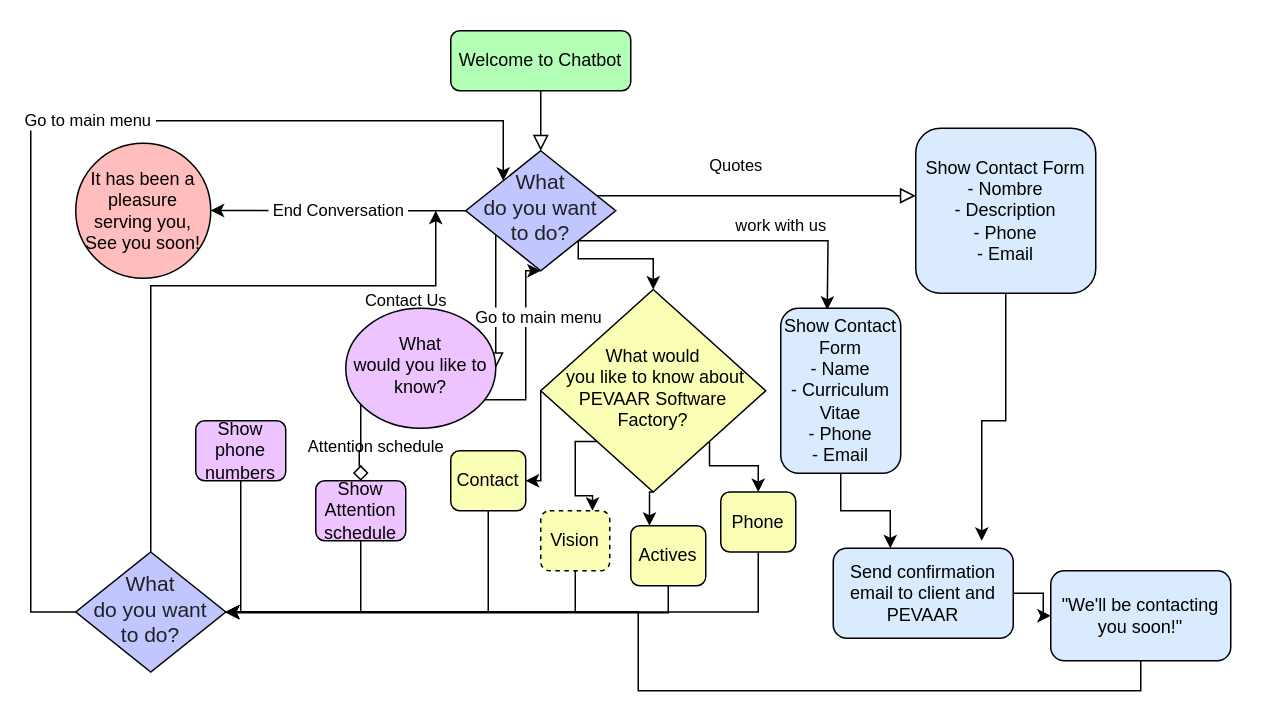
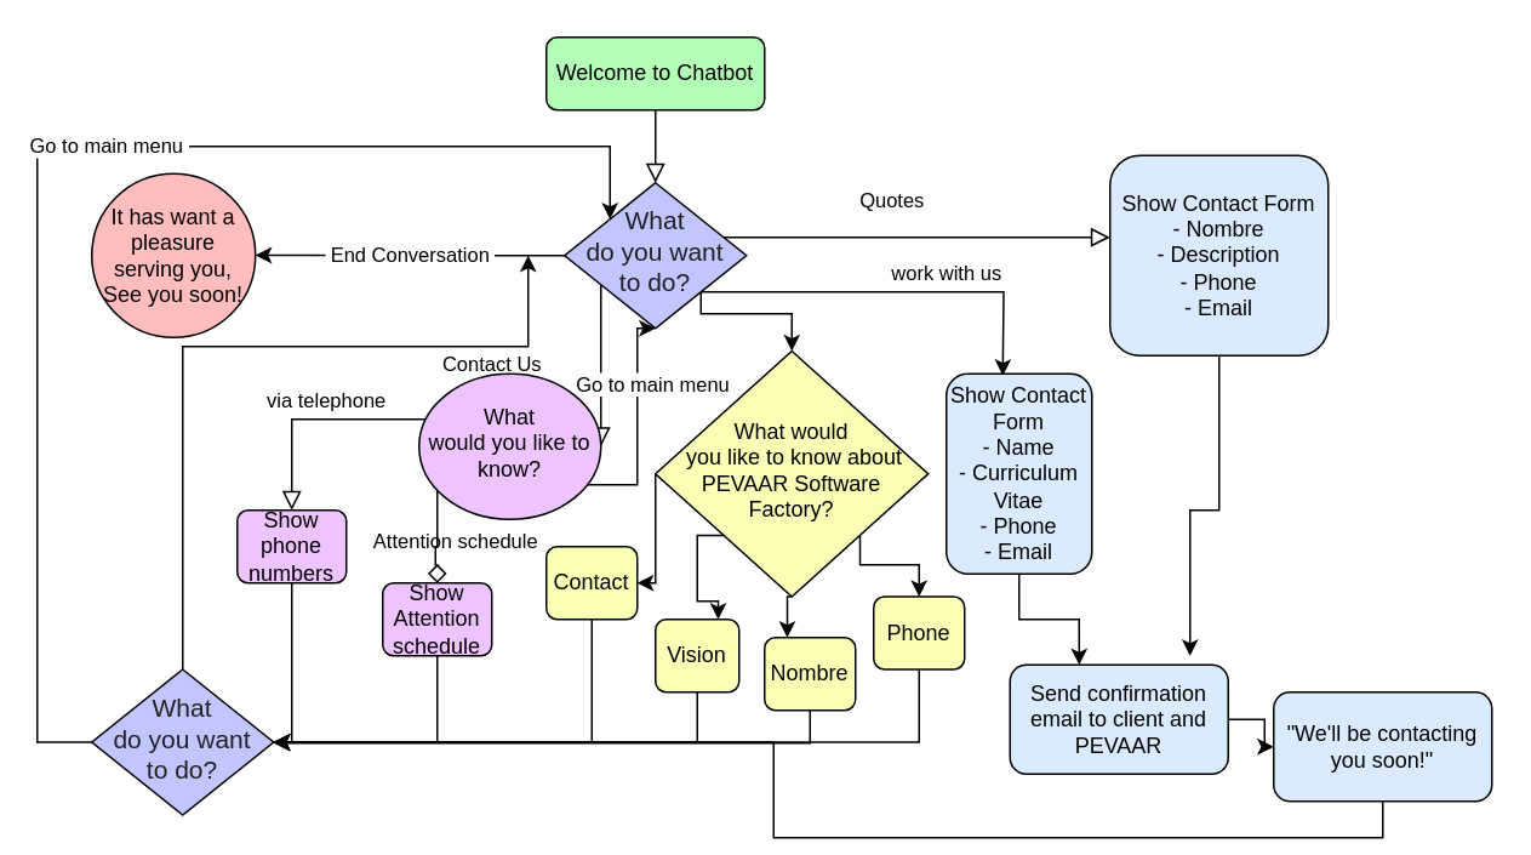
  <mxCell id="0" />
  <mxCell id="1" parent="0" />
  <mxCell id="2" value="" style="rounded=0;html=1;jettySize=auto;orthogonalLoop=1;fontSize=11;endArrow=block;endFill=0;endSize=8;strokeWidth=1;shadow=0;labelBackgroundColor=none;edgeStyle=orthogonalEdgeStyle;" edge="1" parent="1" source="3" target="9"><mxGeometry relative="1" as="geometry" /></mxCell>
  <mxCell id="3" value="Welcome to Chatbot" style="rounded=1;whiteSpace=wrap;html=1;fontSize=12;glass=0;strokeWidth=1;shadow=0;fillColor=#B3FFB5;" vertex="1" parent="1"><mxGeometry x="300" y="20" width="120" height="40" as="geometry" /></mxCell>
  <mxCell id="4" value="&amp;nbsp;Contact Us&amp;nbsp;" style="rounded=0;html=1;jettySize=auto;orthogonalLoop=1;fontSize=11;endArrow=block;endFill=0;endSize=8;strokeWidth=1;shadow=0;labelBackgroundColor=none;edgeStyle=orthogonalEdgeStyle;entryX=1;entryY=0.5;entryDx=0;entryDy=0;" edge="1" parent="1" source="9" target="16"><mxGeometry x="-0.011" y="-60" relative="1" as="geometry"><mxPoint as="offset" /><mxPoint x="360" y="220" as="targetPoint" /><Array as="points"><mxPoint x="330" y="200" /><mxPoint x="330" y="200" /></Array></mxGeometry></mxCell>
  <mxCell id="5" value="Quotes" style="edgeStyle=orthogonalEdgeStyle;rounded=0;html=1;jettySize=auto;orthogonalLoop=1;fontSize=11;endArrow=block;endFill=0;endSize=8;strokeWidth=1;shadow=0;labelBackgroundColor=none;" edge="1" parent="1" source="9" target="11"><mxGeometry x="-0.125" y="20" relative="1" as="geometry"><mxPoint x="-1" as="offset" /><Array as="points"><mxPoint x="540" y="130" /><mxPoint x="540" y="130" /></Array></mxGeometry></mxCell>
  <mxCell id="6" value="&amp;nbsp;End Conversation&amp;nbsp;" style="edgeStyle=orthogonalEdgeStyle;rounded=0;orthogonalLoop=1;jettySize=auto;html=1;exitX=0;exitY=0.5;exitDx=0;exitDy=0;" edge="1" parent="1" source="9"><mxGeometry relative="1" as="geometry"><mxPoint x="140" y="139.824" as="targetPoint" /></mxGeometry></mxCell>
  <mxCell id="7" value="work with us" style="edgeStyle=orthogonalEdgeStyle;rounded=0;orthogonalLoop=1;jettySize=auto;html=1;exitX=1;exitY=1;exitDx=0;exitDy=0;entryX=0.675;entryY=-0.1;entryDx=0;entryDy=0;entryPerimeter=0;" edge="1" parent="1" source="9"><mxGeometry x="0.274" y="10" relative="1" as="geometry"><mxPoint x="551" y="206" as="targetPoint" /><mxPoint as="offset" /></mxGeometry></mxCell>
  <mxCell id="8" style="edgeStyle=orthogonalEdgeStyle;rounded=0;orthogonalLoop=1;jettySize=auto;html=1;exitX=1;exitY=1;exitDx=0;exitDy=0;entryX=0.5;entryY=0;entryDx=0;entryDy=0;" edge="1" parent="1" source="9" target="34"><mxGeometry relative="1" as="geometry"><Array as="points"><mxPoint x="385" y="172" /><mxPoint x="435" y="172" /></Array></mxGeometry></mxCell>
  <mxCell id="9" value="&lt;font style=&quot;font-size: 14px;&quot;&gt;&lt;span style=&quot;color: rgb(32, 33, 36); font-family: arial, sans-serif; text-align: left;&quot;&gt;What &lt;br&gt;do you want to do?&lt;/span&gt;&lt;/font&gt;" style="rhombus;whiteSpace=wrap;html=1;shadow=0;fontFamily=Helvetica;fontSize=12;align=center;strokeWidth=1;spacing=6;spacingTop=-4;fillColor=#C2C6FF;" vertex="1" parent="1"><mxGeometry x="310" y="100" width="100" height="80" as="geometry" /></mxCell>
  <mxCell id="10" value="" style="edgeStyle=orthogonalEdgeStyle;rounded=0;orthogonalLoop=1;jettySize=auto;html=1;entryX=0.825;entryY=-0.083;entryDx=0;entryDy=0;entryPerimeter=0;" edge="1" parent="1" source="11" target="23"><mxGeometry relative="1" as="geometry"><mxPoint x="640" y="340" as="targetPoint" /></mxGeometry></mxCell>
  <mxCell id="11" value="Show Contact Form&lt;br&gt;- Nombre&lt;br&gt;- Description&lt;br&gt;- Phone&lt;br&gt;- Email" style="rounded=1;whiteSpace=wrap;html=1;fontSize=12;glass=0;strokeWidth=1;shadow=0;fillColor=#DBEBFF;" vertex="1" parent="1"><mxGeometry x="610" y="85" width="120" height="110" as="geometry" /></mxCell>
+ <mxCell id="12" value="&lt;div&gt;&lt;/div&gt;&lt;span style=&quot;background-color: initial;&quot;&gt;via telephone&lt;/span&gt;&amp;nbsp;&amp;nbsp;" style="rounded=0;html=1;jettySize=auto;orthogonalLoop=1;fontSize=11;endArrow=block;endFill=0;endSize=8;strokeWidth=1;shadow=0;labelBackgroundColor=none;edgeStyle=orthogonalEdgeStyle;" edge="1" parent="1" source="16" target="19"><mxGeometry x="-0.153" y="-10" relative="1" as="geometry"><mxPoint as="offset" /><Array as="points"><mxPoint x="160" y="230" /></Array></mxGeometry></mxCell>
  <mxCell id="13" value="&amp;nbsp;Attention schedule&amp;nbsp;" style="edgeStyle=orthogonalEdgeStyle;rounded=0;html=1;jettySize=auto;orthogonalLoop=1;fontSize=11;endArrow=diamond;endFill=0;endSize=8;strokeWidth=1;shadow=0;labelBackgroundColor=none;entryX=0.5;entryY=0;entryDx=0;entryDy=0;" edge="1" parent="1" source="16" target="21"><mxGeometry x="0.072" y="10" relative="1" as="geometry"><mxPoint as="offset" /><mxPoint x="410" y="260" as="sourcePoint" /><mxPoint x="220" y="300" as="targetPoint" /><Array as="points"><mxPoint x="240" y="300" /><mxPoint x="239" y="300" /><mxPoint x="239" y="310" /><mxPoint x="240" y="310" /></Array></mxGeometry></mxCell>
  <mxCell id="14" style="edgeStyle=orthogonalEdgeStyle;rounded=0;orthogonalLoop=1;jettySize=auto;html=1;exitX=0.84;exitY=0.325;exitDx=0;exitDy=0;exitPerimeter=0;entryX=0.5;entryY=1;entryDx=0;entryDy=0;" edge="1" parent="1" source="16" target="9"><mxGeometry relative="1" as="geometry"><Array as="points"><mxPoint x="314" y="266" /><mxPoint x="350" y="266" /><mxPoint x="350" y="180" /></Array><mxPoint x="370" y="210" as="targetPoint" /></mxGeometry></mxCell>
  <mxCell id="15" value="Go to main menu&amp;nbsp;" style="edgeLabel;html=1;align=center;verticalAlign=middle;resizable=0;points=[];" vertex="1" connectable="0" parent="14"><mxGeometry x="-0.038" y="2" relative="1" as="geometry"><mxPoint x="11.96" y="-47" as="offset" /></mxGeometry></mxCell>
  <mxCell id="16" value="What &lt;br&gt;would you like to know?" style="ellipse;whiteSpace=wrap;html=1;shadow=0;fontFamily=Helvetica;fontSize=12;align=center;strokeWidth=1;spacing=6;spacingTop=-4;fillColor=#EDC4FF;" vertex="1" parent="1"><mxGeometry x="230" y="205" width="100" height="80" as="geometry" /></mxCell>
  <mxCell id="17" value="&amp;nbsp;Go to main menu&amp;nbsp;" style="edgeStyle=orthogonalEdgeStyle;rounded=0;orthogonalLoop=1;jettySize=auto;html=1;exitX=0;exitY=0.5;exitDx=0;exitDy=0;entryX=0;entryY=0;entryDx=0;entryDy=0;" edge="1" parent="1" source="27" target="9"><mxGeometry x="0.11" relative="1" as="geometry"><Array as="points"><mxPoint x="20" y="408" /><mxPoint x="20" y="80" /><mxPoint x="335" y="80" /></Array><mxPoint as="offset" /></mxGeometry></mxCell>
  <mxCell id="18" style="edgeStyle=orthogonalEdgeStyle;rounded=0;orthogonalLoop=1;jettySize=auto;html=1;exitX=0.5;exitY=1;exitDx=0;exitDy=0;entryX=1;entryY=0.5;entryDx=0;entryDy=0;" edge="1" parent="1" source="19" target="27"><mxGeometry relative="1" as="geometry"><Array as="points"><mxPoint x="160" y="408" /></Array></mxGeometry></mxCell>
  <mxCell id="19" value="Show phone numbers" style="rounded=1;whiteSpace=wrap;html=1;fontSize=12;glass=0;strokeWidth=1;shadow=0;fillColor=#EDC4FF;" vertex="1" parent="1"><mxGeometry x="130" y="280" width="60" height="40" as="geometry" /></mxCell>
  <mxCell id="20" style="edgeStyle=orthogonalEdgeStyle;rounded=0;orthogonalLoop=1;jettySize=auto;html=1;exitX=0.5;exitY=1;exitDx=0;exitDy=0;entryX=1;entryY=0.5;entryDx=0;entryDy=0;" edge="1" parent="1" source="21" target="27"><mxGeometry relative="1" as="geometry" /></mxCell>
  <mxCell id="21" value="Show&lt;br&gt;Attention schedule" style="rounded=1;whiteSpace=wrap;html=1;fontSize=12;glass=0;strokeWidth=1;shadow=0;fillColor=#EDC4FF;" vertex="1" parent="1"><mxGeometry x="210" y="320" width="60" height="40" as="geometry" /></mxCell>
  <mxCell id="22" value="" style="edgeStyle=orthogonalEdgeStyle;rounded=0;orthogonalLoop=1;jettySize=auto;html=1;" edge="1" parent="1" source="23" target="25"><mxGeometry relative="1" as="geometry" /></mxCell>
  <mxCell id="23" value="Send confirmation email to client and PEVAAR" style="whiteSpace=wrap;html=1;rounded=1;shadow=0;strokeWidth=1;glass=0;fillColor=#DBEBFF;" vertex="1" parent="1"><mxGeometry x="555" y="365" width="120" height="60" as="geometry" /></mxCell>
  <mxCell id="24" style="edgeStyle=orthogonalEdgeStyle;rounded=0;orthogonalLoop=1;jettySize=auto;html=1;exitX=0.5;exitY=1;exitDx=0;exitDy=0;entryX=1;entryY=0.5;entryDx=0;entryDy=0;" edge="1" parent="1" source="25" target="27"><mxGeometry relative="1" as="geometry" /></mxCell>
  <mxCell id="25" value="&lt;div&gt;&lt;span style=&quot;background-color: initial;&quot;&gt;&quot;We'll be contacting you soon!&quot;&lt;/span&gt;&lt;br&gt;&lt;/div&gt;" style="whiteSpace=wrap;html=1;rounded=1;shadow=0;strokeWidth=1;glass=0;fillColor=#DBEBFF;" vertex="1" parent="1"><mxGeometry x="700" y="380" width="120" height="60" as="geometry" /></mxCell>
  <mxCell id="26" style="edgeStyle=orthogonalEdgeStyle;rounded=0;orthogonalLoop=1;jettySize=auto;html=1;exitX=0.5;exitY=0;exitDx=0;exitDy=0;" edge="1" parent="1" source="27"><mxGeometry relative="1" as="geometry"><mxPoint x="290" y="140" as="targetPoint" /><Array as="points"><mxPoint x="100" y="190" /><mxPoint x="290" y="190" /></Array></mxGeometry></mxCell>
  <mxCell id="27" value="&lt;span style=&quot;color: rgb(32, 33, 36); font-family: arial, sans-serif; font-size: 14px; text-align: left;&quot;&gt;What&lt;/span&gt;&lt;br style=&quot;color: rgb(32, 33, 36); font-family: arial, sans-serif; font-size: 14px; text-align: left;&quot;&gt;&lt;span style=&quot;color: rgb(32, 33, 36); font-family: arial, sans-serif; font-size: 14px; text-align: left;&quot;&gt;do you want to do?&lt;/span&gt;" style="rhombus;whiteSpace=wrap;html=1;shadow=0;fontFamily=Helvetica;fontSize=12;align=center;strokeWidth=1;spacing=6;spacingTop=-4;fillColor=#C2C6FF;" vertex="1" parent="1"><mxGeometry x="50" y="367.5" width="100" height="80" as="geometry" /></mxCell>
  <mxCell id="28" style="edgeStyle=orthogonalEdgeStyle;rounded=0;orthogonalLoop=1;jettySize=auto;html=1;exitX=0.5;exitY=1;exitDx=0;exitDy=0;entryX=0.317;entryY=0;entryDx=0;entryDy=0;entryPerimeter=0;" edge="1" parent="1" source="29" target="23"><mxGeometry relative="1" as="geometry"><mxPoint x="540" y="330" as="targetPoint" /></mxGeometry></mxCell>
  <mxCell id="29" value="Show Contact Form&lt;br&gt;- Name&lt;br&gt;- Curriculum Vitae&lt;br&gt;- Phone&lt;br&gt;- Email" style="rounded=1;whiteSpace=wrap;html=1;fontSize=12;glass=0;strokeWidth=1;shadow=0;fillColor=#DBEBFF;" vertex="1" parent="1"><mxGeometry x="520" y="205" width="80" height="110" as="geometry" /></mxCell>
  <mxCell id="30" style="edgeStyle=orthogonalEdgeStyle;rounded=0;orthogonalLoop=1;jettySize=auto;html=1;exitX=0.5;exitY=1;exitDx=0;exitDy=0;entryX=0.25;entryY=0;entryDx=0;entryDy=0;" edge="1" parent="1" source="34" target="40"><mxGeometry relative="1" as="geometry" /></mxCell>
  <mxCell id="31" style="edgeStyle=orthogonalEdgeStyle;rounded=0;orthogonalLoop=1;jettySize=auto;html=1;exitX=1;exitY=1;exitDx=0;exitDy=0;entryX=0.5;entryY=0;entryDx=0;entryDy=0;" edge="1" parent="1" source="34" target="42"><mxGeometry relative="1" as="geometry"><Array as="points"><mxPoint x="472" y="310" /><mxPoint x="505" y="310" /></Array></mxGeometry></mxCell>
  <mxCell id="32" style="edgeStyle=orthogonalEdgeStyle;rounded=0;orthogonalLoop=1;jettySize=auto;html=1;exitX=0;exitY=1;exitDx=0;exitDy=0;entryX=0.75;entryY=0;entryDx=0;entryDy=0;" edge="1" parent="1" source="34" target="38"><mxGeometry relative="1" as="geometry"><mxPoint x="397.2" y="330" as="targetPoint" /><Array as="points"><mxPoint x="383" y="294" /><mxPoint x="383" y="330" /><mxPoint x="394" y="330" /></Array></mxGeometry></mxCell>
  <mxCell id="33" style="edgeStyle=orthogonalEdgeStyle;rounded=0;orthogonalLoop=1;jettySize=auto;html=1;exitX=0;exitY=0.5;exitDx=0;exitDy=0;entryX=1;entryY=0.5;entryDx=0;entryDy=0;" edge="1" parent="1" source="34" target="36"><mxGeometry relative="1" as="geometry"><Array as="points"><mxPoint x="360" y="320" /></Array></mxGeometry></mxCell>
  <mxCell id="34" value="What would&lt;br&gt;&amp;nbsp;you like to know about PEVAAR Software Factory?" style="rhombus;whiteSpace=wrap;html=1;shadow=0;fontFamily=Helvetica;fontSize=12;align=center;strokeWidth=1;spacing=6;spacingTop=-4;fillColor=#FAFFB5;" vertex="1" parent="1"><mxGeometry x="360" y="192.5" width="150" height="135" as="geometry" /></mxCell>
  <mxCell id="35" style="edgeStyle=orthogonalEdgeStyle;rounded=0;orthogonalLoop=1;jettySize=auto;html=1;exitX=0.5;exitY=1;exitDx=0;exitDy=0;entryX=1;entryY=0.5;entryDx=0;entryDy=0;" edge="1" parent="1" source="36" target="27"><mxGeometry relative="1" as="geometry" /></mxCell>
  <mxCell id="36" value="Contact" style="rounded=1;whiteSpace=wrap;html=1;fontSize=12;glass=0;strokeWidth=1;shadow=0;fillColor=#FAFFB5;" vertex="1" parent="1"><mxGeometry x="300" y="300" width="50" height="40" as="geometry" /></mxCell>
  <mxCell id="37" style="edgeStyle=orthogonalEdgeStyle;rounded=0;orthogonalLoop=1;jettySize=auto;html=1;exitX=0.5;exitY=1;exitDx=0;exitDy=0;entryX=1;entryY=0.5;entryDx=0;entryDy=0;" edge="1" parent="1" source="38" target="27"><mxGeometry relative="1" as="geometry" /></mxCell>
- <mxCell id="38" value="Vision" style="rounded=1;whiteSpace=wrap;html=1;fontSize=12;glass=0;strokeWidth=1;shadow=0;fillColor=#FAFFB5;dashed=1;" vertex="1" parent="1"><mxGeometry x="360" y="340" width="46" height="40" as="geometry" /></mxCell>
+ <mxCell id="38" value="Vision" style="rounded=1;whiteSpace=wrap;html=1;fontSize=12;glass=0;strokeWidth=1;shadow=0;fillColor=#FAFFB5;" vertex="1" parent="1"><mxGeometry x="360" y="340" width="46" height="40" as="geometry" /></mxCell>
  <mxCell id="39" style="edgeStyle=orthogonalEdgeStyle;rounded=0;orthogonalLoop=1;jettySize=auto;html=1;exitX=0.5;exitY=1;exitDx=0;exitDy=0;" edge="1" parent="1" source="40"><mxGeometry relative="1" as="geometry"><mxPoint x="150" y="408" as="targetPoint" /><Array as="points"><mxPoint x="445" y="408" /></Array></mxGeometry></mxCell>
- <mxCell id="40" value="Actives" style="rounded=1;whiteSpace=wrap;html=1;fontSize=12;glass=0;strokeWidth=1;shadow=0;fillColor=#FAFFB5;" vertex="1" parent="1"><mxGeometry x="420" y="350" width="50" height="40" as="geometry" /></mxCell>
+ <mxCell id="40" value="Nombre" style="rounded=1;whiteSpace=wrap;html=1;fontSize=12;glass=0;strokeWidth=1;shadow=0;fillColor=#FAFFB5;" vertex="1" parent="1"><mxGeometry x="420" y="350" width="50" height="40" as="geometry" /></mxCell>
  <mxCell id="41" style="edgeStyle=orthogonalEdgeStyle;rounded=0;orthogonalLoop=1;jettySize=auto;html=1;exitX=0.5;exitY=1;exitDx=0;exitDy=0;" edge="1" parent="1" source="42" target="27"><mxGeometry relative="1" as="geometry" /></mxCell>
  <mxCell id="42" value="Phone" style="rounded=1;whiteSpace=wrap;html=1;fontSize=12;glass=0;strokeWidth=1;shadow=0;fillColor=#FAFFB5;" vertex="1" parent="1"><mxGeometry x="480" y="327.5" width="50" height="40" as="geometry" /></mxCell>
- <mxCell id="43" value="It has been a pleasure serving you, See you soon!" style="ellipse;whiteSpace=wrap;html=1;aspect=fixed;fillColor=#FFBDBD;" vertex="1" parent="1"><mxGeometry x="50" y="95" width="90" height="90" as="geometry" /></mxCell>
+ <mxCell id="43" value="It has want a pleasure serving you, See you soon!" style="ellipse;whiteSpace=wrap;html=1;aspect=fixed;fillColor=#FFBDBD;" vertex="1" parent="1"><mxGeometry x="50" y="95" width="90" height="90" as="geometry" /></mxCell>
